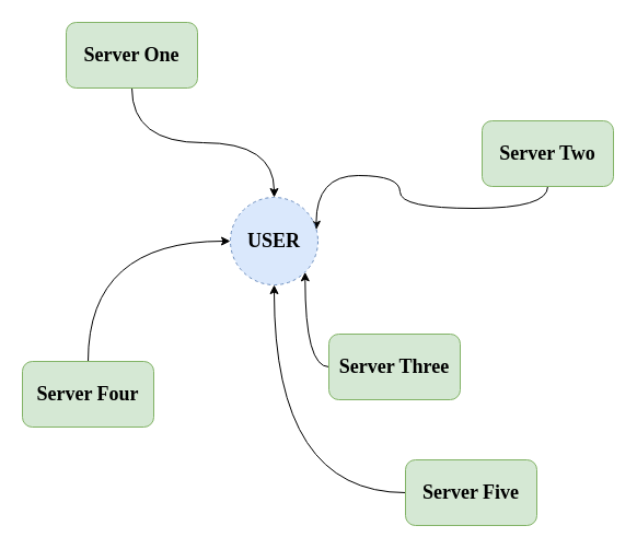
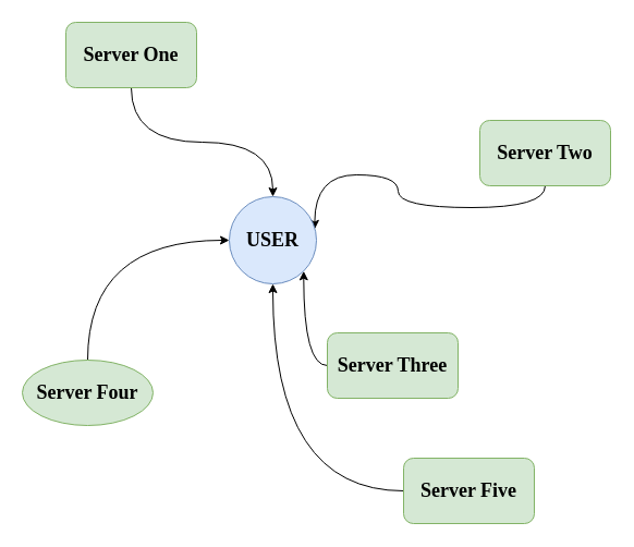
  <mxCell id="0" />
  <mxCell id="1" parent="0" />
  <mxCell id="2" style="edgeStyle=orthogonalEdgeStyle;curved=1;rounded=0;orthogonalLoop=1;jettySize=auto;html=1;exitX=0.5;exitY=1;exitDx=0;exitDy=0;" edge="1" parent="1" source="3" target="12"><mxGeometry relative="1" as="geometry"><mxPoint x="210" y="150" as="targetPoint" /></mxGeometry></mxCell>
  <mxCell id="3" value="&lt;h2&gt;&lt;font face=&quot;Garamond&quot;&gt;Server One&lt;/font&gt;&lt;/h2&gt;" style="rounded=1;whiteSpace=wrap;html=1;fillColor=#d5e8d4;strokeColor=#82b366;" vertex="1" parent="1"><mxGeometry x="60" y="20" width="120" height="60" as="geometry" /></mxCell>
  <mxCell id="4" style="edgeStyle=orthogonalEdgeStyle;curved=1;rounded=0;orthogonalLoop=1;jettySize=auto;html=1;exitX=0.5;exitY=1;exitDx=0;exitDy=0;entryX=0.98;entryY=0.373;entryDx=0;entryDy=0;entryPerimeter=0;" edge="1" parent="1" source="5" target="12"><mxGeometry relative="1" as="geometry"><mxPoint x="480" y="190" as="targetPoint" /></mxGeometry></mxCell>
  <mxCell id="5" value="&lt;h2&gt;&lt;font face=&quot;Garamond&quot;&gt;Server Two&lt;/font&gt;&lt;/h2&gt;" style="rounded=1;whiteSpace=wrap;html=1;fillColor=#d5e8d4;strokeColor=#82b366;" vertex="1" parent="1"><mxGeometry x="440" y="110" width="120" height="60" as="geometry" /></mxCell>
  <mxCell id="6" style="edgeStyle=orthogonalEdgeStyle;curved=1;rounded=0;orthogonalLoop=1;jettySize=auto;html=1;exitX=0.5;exitY=0;exitDx=0;exitDy=0;entryX=0;entryY=0.5;entryDx=0;entryDy=0;" edge="1" parent="1" source="7" target="12"><mxGeometry relative="1" as="geometry" /></mxCell>
- <mxCell id="7" value="&lt;h2&gt;&lt;font face=&quot;Garamond&quot;&gt;Server Four&lt;/font&gt;&lt;/h2&gt;" style="rounded=1;whiteSpace=wrap;html=1;fillColor=#d5e8d4;strokeColor=#82b366;" vertex="1" parent="1"><mxGeometry x="20" y="330" width="120" height="60" as="geometry" /></mxCell>
+ <mxCell id="7" value="&lt;h2&gt;&lt;font face=&quot;Garamond&quot;&gt;Server Four&lt;/font&gt;&lt;/h2&gt;" style="ellipse;whiteSpace=wrap;html=1;fillColor=#d5e8d4;strokeColor=#82b366;" vertex="1" parent="1"><mxGeometry x="20" y="330" width="120" height="60" as="geometry" /></mxCell>
  <mxCell id="8" style="edgeStyle=orthogonalEdgeStyle;curved=1;rounded=0;orthogonalLoop=1;jettySize=auto;html=1;exitX=0;exitY=0.5;exitDx=0;exitDy=0;entryX=1;entryY=1;entryDx=0;entryDy=0;" edge="1" parent="1" source="9" target="12"><mxGeometry relative="1" as="geometry"><mxPoint x="280" y="270" as="targetPoint" /></mxGeometry></mxCell>
  <mxCell id="9" value="&lt;h2&gt;&lt;font face=&quot;Garamond&quot;&gt;Server Three&lt;/font&gt;&lt;/h2&gt;" style="rounded=1;whiteSpace=wrap;html=1;fillColor=#d5e8d4;strokeColor=#82b366;" vertex="1" parent="1"><mxGeometry x="300" y="305" width="120" height="60" as="geometry" /></mxCell>
  <mxCell id="10" style="edgeStyle=orthogonalEdgeStyle;curved=1;rounded=0;orthogonalLoop=1;jettySize=auto;html=1;exitX=0;exitY=0.5;exitDx=0;exitDy=0;entryX=0.5;entryY=1;entryDx=0;entryDy=0;" edge="1" parent="1" source="11" target="12"><mxGeometry relative="1" as="geometry" /></mxCell>
  <mxCell id="11" value="&lt;h2&gt;&lt;font face=&quot;Garamond&quot;&gt;Server Five&lt;/font&gt;&lt;/h2&gt;" style="rounded=1;whiteSpace=wrap;html=1;fillColor=#d5e8d4;strokeColor=#82b366;" vertex="1" parent="1"><mxGeometry x="370" y="420" width="120" height="60" as="geometry" /></mxCell>
- <mxCell id="12" value="&lt;h2&gt;&lt;font face=&quot;Garamond&quot;&gt;USER&lt;/font&gt;&lt;/h2&gt;" style="ellipse;whiteSpace=wrap;html=1;aspect=fixed;fillColor=#dae8fc;strokeColor=#6c8ebf;dashed=1;" vertex="1" parent="1"><mxGeometry x="210" y="180" width="80" height="80" as="geometry" /></mxCell>
+ <mxCell id="12" value="&lt;h2&gt;&lt;font face=&quot;Garamond&quot;&gt;USER&lt;/font&gt;&lt;/h2&gt;" style="ellipse;whiteSpace=wrap;html=1;aspect=fixed;fillColor=#dae8fc;strokeColor=#6c8ebf;" vertex="1" parent="1"><mxGeometry x="210" y="180" width="80" height="80" as="geometry" /></mxCell>
